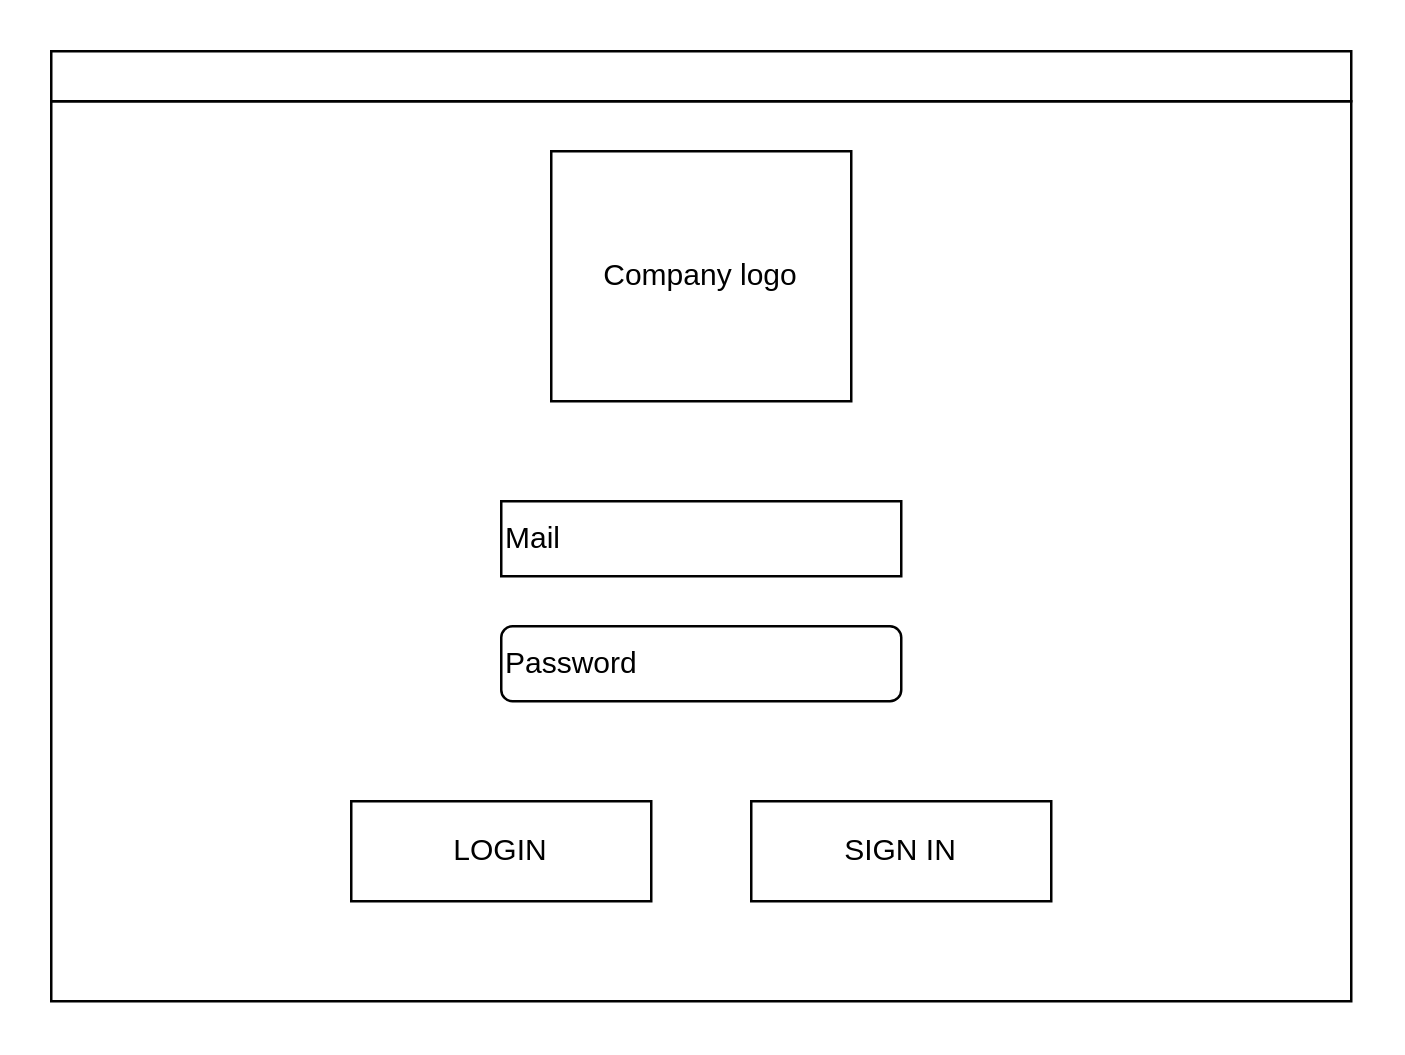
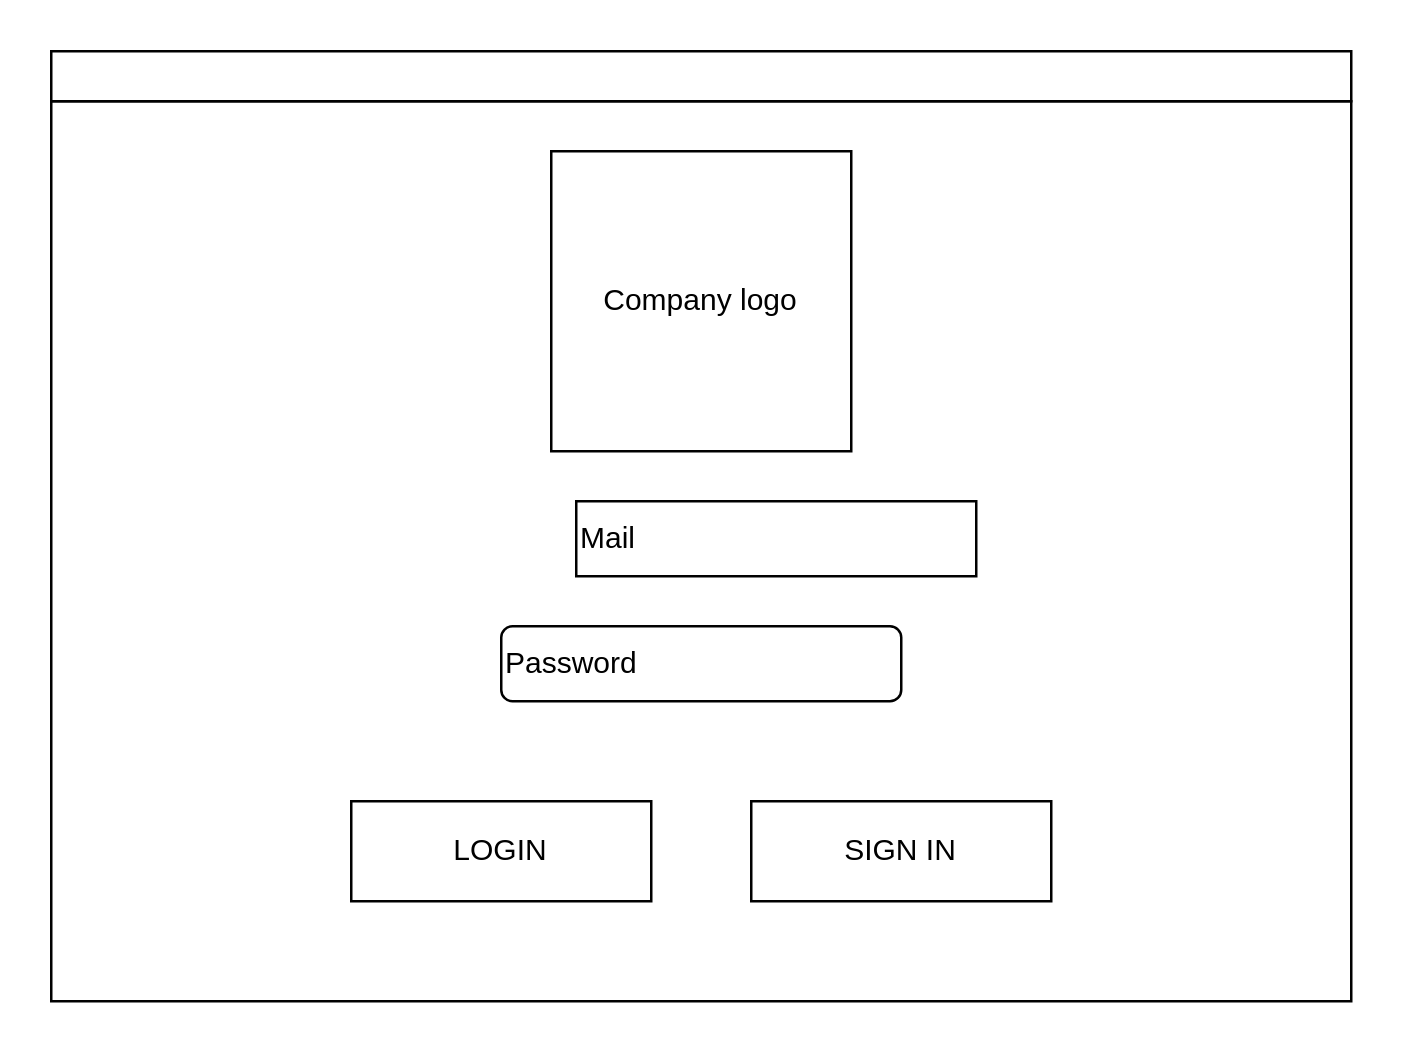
  <mxCell id="0" />
  <mxCell id="1" parent="0" />
  <mxCell id="2" value="" style="rounded=0;whiteSpace=wrap;html=1;fillColor=none;" parent="1" vertex="1"><mxGeometry x="20" y="40" width="520" height="360" as="geometry" /></mxCell>
  <mxCell id="3" value="" style="rounded=0;whiteSpace=wrap;html=1;" parent="1" vertex="1"><mxGeometry x="20" y="20" width="520" height="20" as="geometry" /></mxCell>
- <mxCell id="4" value="Mail" style="rounded=0;whiteSpace=wrap;html=1;fillColor=none;align=left;" parent="1" vertex="1"><mxGeometry x="200" y="200" width="160" height="30" as="geometry" /></mxCell>
- <mxCell id="5" value="Company logo" style="rounded=0;whiteSpace=wrap;html=1;fillColor=none;" parent="1" vertex="1"><mxGeometry x="220" y="60" width="120" height="100" as="geometry" /></mxCell>
+ <mxCell id="4" value="Mail" style="rounded=0;whiteSpace=wrap;html=1;fillColor=none;align=left;" parent="1" vertex="1"><mxGeometry x="230" y="200" width="160" height="30" as="geometry" /></mxCell>
+ <mxCell id="5" value="Company logo" style="rounded=0;whiteSpace=wrap;html=1;fillColor=none;" parent="1" vertex="1"><mxGeometry x="220" y="60" width="120" height="120" as="geometry" /></mxCell>
  <mxCell id="6" value="LOGIN" style="rounded=0;whiteSpace=wrap;html=1;fillColor=none;" parent="1" vertex="1"><mxGeometry x="140" y="320" width="120" height="40" as="geometry" /></mxCell>
  <mxCell id="7" value="Password" style="whiteSpace=wrap;html=1;fillColor=none;align=left;rounded=1;" parent="1" vertex="1"><mxGeometry x="200" y="250" width="160" height="30" as="geometry" /></mxCell>
  <mxCell id="8" value="SIGN IN" style="rounded=0;whiteSpace=wrap;html=1;fillColor=none;" vertex="1" parent="1"><mxGeometry x="300" y="320" width="120" height="40" as="geometry" /></mxCell>
